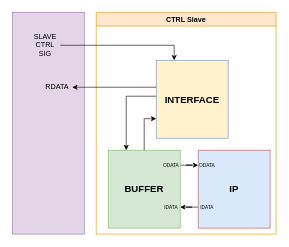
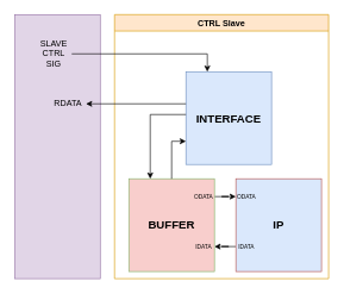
  <mxCell id="0" />
  <mxCell id="1" parent="0" />
  <mxCell id="2" value="" style="edgeStyle=orthogonalEdgeStyle;rounded=0;orthogonalLoop=1;jettySize=auto;html=1;" edge="1" parent="1" source="10" target="6"><mxGeometry relative="1" as="geometry" /></mxCell>
  <mxCell id="3" value="" style="edgeStyle=orthogonalEdgeStyle;rounded=0;orthogonalLoop=1;jettySize=auto;html=1;" edge="1" source="7" target="11" parent="1"><mxGeometry relative="1" as="geometry" /></mxCell>
  <mxCell id="4" value="" style="group" vertex="1" connectable="0" parent="1"><mxGeometry x="330" y="250" width="120" height="130" as="geometry" /></mxCell>
  <mxCell id="5" value="IP" style="rounded=0;whiteSpace=wrap;html=1;fontSize=16;fontStyle=1;fillColor=#dae8fc;strokeColor=#b85450;" vertex="1" parent="4"><mxGeometry width="120" height="130" as="geometry" /></mxCell>
  <mxCell id="6" value="ODATA" style="text;html=1;align=center;verticalAlign=middle;whiteSpace=wrap;rounded=0;fontSize=8;" vertex="1" parent="4"><mxGeometry y="10" width="30" height="30" as="geometry" /></mxCell>
  <mxCell id="7" value="IDATA" style="text;html=1;align=center;verticalAlign=middle;whiteSpace=wrap;rounded=0;fontSize=8;" vertex="1" parent="4"><mxGeometry y="80" width="30" height="30" as="geometry" /></mxCell>
  <mxCell id="8" value="" style="group" vertex="1" connectable="0" parent="1"><mxGeometry x="180" y="250" width="120" height="130" as="geometry" /></mxCell>
- <mxCell id="9" value="BUFFER" style="rounded=0;whiteSpace=wrap;html=1;fontSize=16;fontStyle=1;fillColor=#d5e8d4;strokeColor=#82b366;" vertex="1" parent="8"><mxGeometry width="120" height="130" as="geometry" /></mxCell>
+ <mxCell id="9" value="BUFFER" style="rounded=0;whiteSpace=wrap;html=1;fontSize=16;fontStyle=1;fillColor=#f8cecc;strokeColor=#82b366;" vertex="1" parent="8"><mxGeometry width="120" height="130" as="geometry" /></mxCell>
  <mxCell id="10" value="ODATA" style="text;html=1;align=center;verticalAlign=middle;whiteSpace=wrap;rounded=0;fontSize=8;" vertex="1" parent="8"><mxGeometry x="90" y="10" width="30" height="30" as="geometry" /></mxCell>
  <mxCell id="11" value="IDATA" style="text;html=1;align=center;verticalAlign=middle;whiteSpace=wrap;rounded=0;fontSize=8;" vertex="1" parent="8"><mxGeometry x="90" y="80" width="30" height="30" as="geometry" /></mxCell>
  <mxCell id="12" value="" style="rounded=0;whiteSpace=wrap;html=1;fillColor=#e1d5e7;strokeColor=#9673a6;" vertex="1" parent="1"><mxGeometry x="20" y="20" width="120" height="370" as="geometry" /></mxCell>
  <mxCell id="13" value="CTRL Slave" style="swimlane;whiteSpace=wrap;html=1;fillColor=#ffe6cc;strokeColor=#d79b00;" vertex="1" parent="1"><mxGeometry x="160" y="20" width="300" height="370" as="geometry" /></mxCell>
- <mxCell id="14" value="INTERFACE" style="rounded=0;whiteSpace=wrap;html=1;fontSize=16;fontStyle=1;fillColor=#fff2cc;strokeColor=#6c8ebf;" vertex="1" parent="13"><mxGeometry x="100" y="80" width="120" height="130" as="geometry" /></mxCell>
+ <mxCell id="14" value="INTERFACE" style="rounded=0;whiteSpace=wrap;html=1;fontSize=16;fontStyle=1;fillColor=#dae8fc;strokeColor=#6c8ebf;" vertex="1" parent="13"><mxGeometry x="100" y="80" width="120" height="130" as="geometry" /></mxCell>
  <mxCell id="15" value="&amp;nbsp;" style="text;html=1;align=center;verticalAlign=middle;whiteSpace=wrap;rounded=0;" vertex="1" parent="13"><mxGeometry x="100" y="110" width="60" height="30" as="geometry" /></mxCell>
  <mxCell id="16" value="&amp;nbsp;" style="text;html=1;align=center;verticalAlign=middle;whiteSpace=wrap;rounded=0;" vertex="1" parent="13"><mxGeometry x="100" y="80" width="60" height="30" as="geometry" /></mxCell>
  <mxCell id="17" style="edgeStyle=orthogonalEdgeStyle;rounded=0;orthogonalLoop=1;jettySize=auto;html=1;entryX=0;entryY=0.75;entryDx=0;entryDy=0;" edge="1" parent="1" source="9" target="14"><mxGeometry relative="1" as="geometry" /></mxCell>
  <mxCell id="18" style="edgeStyle=orthogonalEdgeStyle;rounded=0;orthogonalLoop=1;jettySize=auto;html=1;entryX=0.25;entryY=0;entryDx=0;entryDy=0;" edge="1" parent="1" source="14" target="9"><mxGeometry relative="1" as="geometry"><Array as="points"><mxPoint x="210" y="160" /></Array></mxGeometry></mxCell>
  <mxCell id="19" value="RDATA" style="text;html=1;align=center;verticalAlign=middle;whiteSpace=wrap;rounded=0;" vertex="1" parent="1"><mxGeometry x="70" y="130" width="50" height="30" as="geometry" /></mxCell>
  <mxCell id="20" value="" style="edgeStyle=orthogonalEdgeStyle;rounded=0;orthogonalLoop=1;jettySize=auto;html=1;" edge="1" parent="1" source="15" target="19"><mxGeometry relative="1" as="geometry" /></mxCell>
  <mxCell id="21" value="SLAVE&lt;div&gt;CTRL&lt;/div&gt;&lt;div&gt;SIG&lt;/div&gt;" style="text;html=1;align=center;verticalAlign=middle;whiteSpace=wrap;rounded=0;" vertex="1" parent="1"><mxGeometry x="50" y="60" width="50" height="30" as="geometry" /></mxCell>
  <mxCell id="22" value="" style="edgeStyle=orthogonalEdgeStyle;rounded=0;orthogonalLoop=1;jettySize=auto;html=1;entryX=0.5;entryY=0;entryDx=0;entryDy=0;" edge="1" parent="1" source="21" target="16"><mxGeometry relative="1" as="geometry" /></mxCell>
